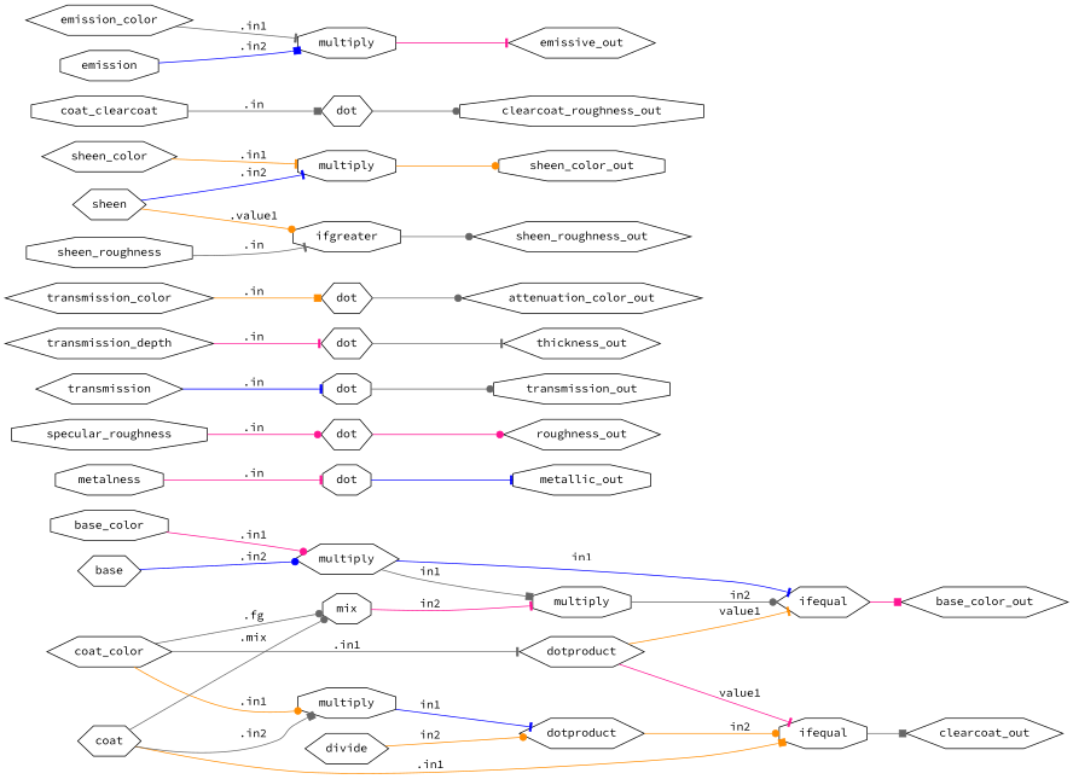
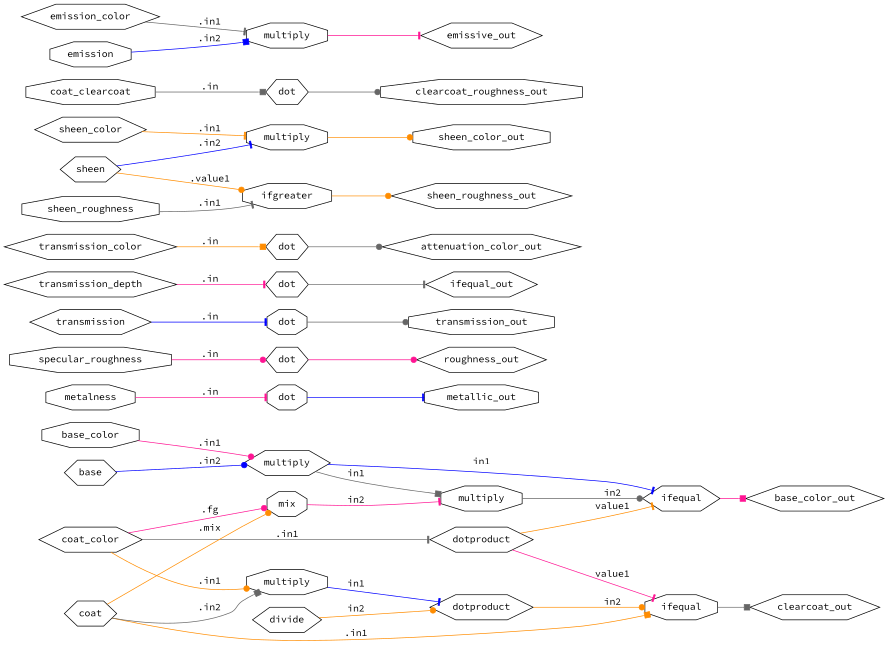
  digraph {
    fontname="Source Code Pro"
    rankdir=LR
    node [fontname="Source Code Pro" shape=hexagon]
    edge [arrowhead=tee color=gray40 fontname="Source Code Pro"]
    n1 [label=ifequal]
    n2 [label=base_color_out]
    n3 [label=dotproduct]
    n4 [label=ifequal shape=octagon]
    n5 [label=clearcoat_out]
    n6 [label=coat_color]
    n7 [label=mix shape=octagon]
    n8 [label=multiply shape=octagon]
    n9 [label=multiply shape=octagon]
    n10 [label=dotproduct]
    n11 [label=multiply]
    n12 [label=base_color shape=octagon]
    n13 [label=base]
    n14 [label=coat]
    n15 [label=dot shape=octagon]
    n16 [label=metallic_out shape=octagon]
    n17 [label=metalness shape=octagon]
    n18 [label=dot]
    n19 [label=roughness_out]
    n20 [label=specular_roughness shape=octagon]
    n21 [label=dot shape=octagon]
    n22 [label=transmission_out shape=octagon]
    n23 [label=transmission]
    n24 [label=dot]
-   n25 [label=thickness_out]
+   n25 [label=ifequal_out]
    n26 [label=transmission_depth]
    n27 [label=dot]
    n28 [label=attenuation_color_out]
    n29 [label=transmission_color]
    n30 [label=multiply shape=octagon]
    n31 [label=sheen_color_out shape=octagon]
    n32 [label=sheen_color]
    n33 [label=sheen]
    n34 [label=ifgreater shape=octagon]
    n35 [label=sheen_roughness_out]
    n36 [label=sheen_roughness shape=octagon]
    n37 [label=divide]
    n38 [label=dot]
    n39 [label=clearcoat_roughness_out shape=octagon]
    n40 [label=coat_clearcoat shape=octagon]
    n41 [label=multiply shape=octagon]
    n42 [label=emissive_out]
    n43 [label=emission_color]
    n44 [label=emission shape=octagon]
    n1 -> n2 [arrowhead=box color=deeppink]
    n3 -> n1 [color=darkorange label=value1]
    n3 -> n4 [color=deeppink label=value1]
    n4 -> n5 [arrowhead=box]
    n6 -> n3 [label=".in1"]
-   n6 -> n7 [arrowhead=dot label=".fg"]
+   n6 -> n7 [arrowhead=dot color=deeppink label=".fg"]
    n6 -> n8 [arrowhead=dot color=darkorange label=".in1"]
    n7 -> n9 [color=deeppink label=in2]
    n8 -> n10 [color=blue label=in1]
    n9 -> n1 [arrowhead=dot label=in2]
    n10 -> n4 [arrowhead=dot color=darkorange label=in2]
    n11 -> n1 [color=blue label=in1]
    n11 -> n9 [arrowhead=box label=in1]
    n12 -> n11 [arrowhead=dot color=deeppink label=".in1"]
    n13 -> n11 [arrowhead=dot color=blue label=".in2"]
    n14 -> n4 [arrowhead=box color=darkorange label=".in1"]
-   n14 -> n7 [arrowhead=dot label=".mix"]
+   n14 -> n7 [arrowhead=dot color=darkorange label=".mix"]
    n14 -> n8 [arrowhead=box label=".in2"]
    n15 -> n16 [color=blue]
    n17 -> n15 [color=deeppink label=".in"]
    n18 -> n19 [arrowhead=dot color=deeppink]
    n20 -> n18 [arrowhead=dot color=deeppink label=".in"]
    n21 -> n22 [arrowhead=dot]
    n23 -> n21 [color=blue label=".in"]
    n24 -> n25
    n26 -> n24 [color=deeppink label=".in"]
    n27 -> n28 [arrowhead=dot]
    n29 -> n27 [arrowhead=box color=darkorange label=".in"]
    n30 -> n31 [arrowhead=dot color=darkorange]
    n32 -> n30 [color=darkorange label=".in1"]
    n33 -> n30 [color=blue label=".in2"]
    n33 -> n34 [arrowhead=dot color=darkorange label=".value1"]
-   n34 -> n35 [arrowhead=dot]
-   n36 -> n34 [label=".in"]
+   n34 -> n35 [arrowhead=dot color=darkorange]
+   n36 -> n34 [label=".in1"]
    n37 -> n10 [arrowhead=dot color=darkorange label=in2]
    n38 -> n39 [arrowhead=dot]
    n40 -> n38 [arrowhead=box label=".in"]
    n41 -> n42 [color=deeppink]
    n43 -> n41 [label=".in1"]
    n44 -> n41 [arrowhead=box color=blue label=".in2"]
  }
